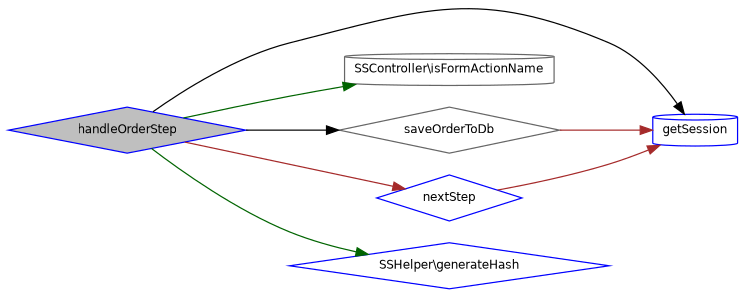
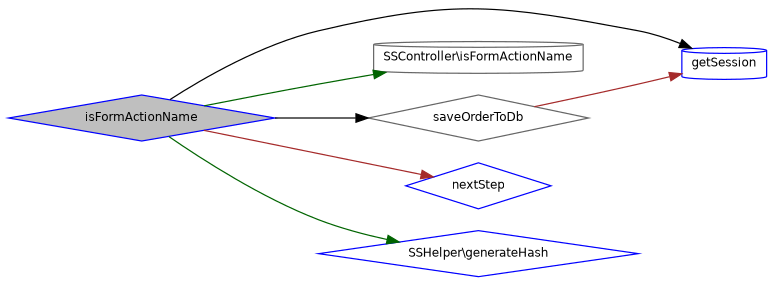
  digraph {
    rankdir=LR
    node [color=blue fillcolor=white fontname=Helvetica fontsize=10 shape=diamond style=filled]
    edge [color=brown fontname=Helvetica fontsize=10 labelfontname=Helvetica labelfontsize=10 style=solid]
-   n1 [fillcolor=grey75 fontcolor=black height=0.2 label=handleOrderStep width=0.4]
+   n1 [fillcolor=grey75 fontcolor=black height=0.2 label=isFormActionName width=0.4]
    n2 [height=0.2 label=getSession shape=cylinder width=0.4]
    n3 [color=gray40 height=0.2 label="SSController\\isFormActionName" shape=cylinder width=0.4]
    n4 [color=gray40 height=0.2 label=saveOrderToDb width=0.4]
    n5 [height=0.2 label=nextStep width=0.4]
    n6 [height=0.2 label="SSHelper\\generateHash" width=0.4]
    n1 -> n2 [color=black]
    n1 -> n3 [color=darkgreen]
    n1 -> n4 [color=black]
    n1 -> n5
    n1 -> n6 [color=darkgreen]
    n4 -> n2
-   n5 -> n2
  }
